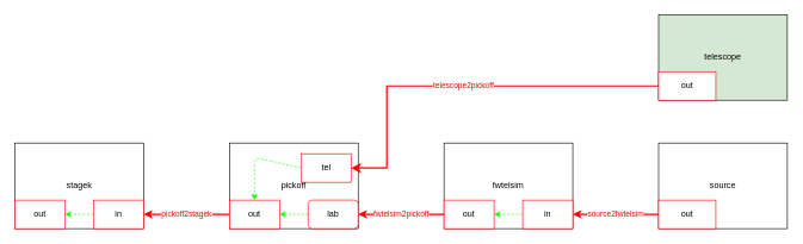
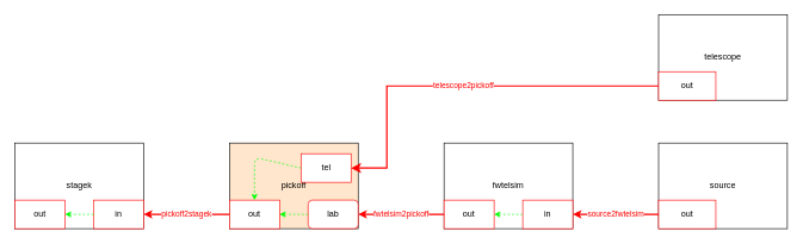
  <mxCell id="0" />
  <mxCell id="1" parent="0" />
  <mxCell id="2" value="" style="group;fontSize=14;" parent="1" vertex="1" connectable="0"><mxGeometry x="920" y="20" width="180" height="120" as="geometry" /></mxCell>
- <mxCell id="3" value="telescope" style="rounded=0;whiteSpace=wrap;html=1;fillColor=#d5e8d4;" parent="2" vertex="1"><mxGeometry width="180" height="120" as="geometry" /></mxCell>
+ <mxCell id="3" value="telescope" style="rounded=0;whiteSpace=wrap;html=1;" parent="2" vertex="1"><mxGeometry width="180" height="120" as="geometry" /></mxCell>
  <mxCell id="4" value="out" style="rounded=0;whiteSpace=wrap;html=1;strokeColor=#FF0000;" parent="2" vertex="1"><mxGeometry y="80" width="80" height="40" as="geometry" /></mxCell>
  <mxCell id="5" value="" style="group" parent="1" vertex="1" connectable="0"><mxGeometry x="920" y="200" width="180" height="120" as="geometry" /></mxCell>
  <mxCell id="6" value="source" style="rounded=0;whiteSpace=wrap;html=1;" parent="5" vertex="1"><mxGeometry width="180" height="120" as="geometry" /></mxCell>
  <mxCell id="7" value="out" style="rounded=0;whiteSpace=wrap;html=1;strokeColor=#FF0000;" parent="5" vertex="1"><mxGeometry y="80" width="80" height="40" as="geometry" /></mxCell>
  <mxCell id="8" value="" style="group" parent="1" vertex="1" connectable="0"><mxGeometry x="620" y="200" width="180" height="120" as="geometry" /></mxCell>
  <mxCell id="9" value="fwtelsim" style="rounded=0;whiteSpace=wrap;html=1;" parent="8" vertex="1"><mxGeometry width="180" height="120" as="geometry" /></mxCell>
  <mxCell id="10" value="in" style="rounded=0;whiteSpace=wrap;html=1;strokeColor=#FF0000;" parent="8" vertex="1"><mxGeometry x="110" y="80" width="70" height="40" as="geometry" /></mxCell>
  <mxCell id="11" value="out" style="rounded=0;whiteSpace=wrap;html=1;strokeColor=#FF0000;" parent="8" vertex="1"><mxGeometry y="80" width="70" height="40" as="geometry" /></mxCell>
  <mxCell id="12" value="" style="endArrow=classic;html=1;exitX=0;exitY=0.5;exitDx=0;exitDy=0;entryX=1;entryY=0.5;entryDx=0;entryDy=0;strokeColor=#00FF00;dashed=1;" parent="8" source="10" target="11" edge="1"><mxGeometry width="50" height="50" relative="1" as="geometry" /></mxCell>
  <mxCell id="13" value="" style="group" parent="1" vertex="1" connectable="0"><mxGeometry x="320" y="200" width="180" height="120" as="geometry" /></mxCell>
- <mxCell id="14" value="pickoff" style="rounded=0;whiteSpace=wrap;html=1;" parent="13" vertex="1"><mxGeometry width="180" height="120" as="geometry" /></mxCell>
+ <mxCell id="14" value="pickoff" style="rounded=0;whiteSpace=wrap;html=1;fillColor=#ffe6cc;" parent="13" vertex="1"><mxGeometry width="180" height="120" as="geometry" /></mxCell>
  <mxCell id="15" value="tel" style="rounded=0;inwhiteSpace=wrap;html=1;strokeColor=#FF0000;" parent="13" vertex="1"><mxGeometry x="100" y="15" width="70" height="40" as="geometry" /></mxCell>
  <mxCell id="16" value="lab" style="whiteSpace=wrap;html=1;strokeColor=#FF0000;rounded=1;" parent="13" vertex="1"><mxGeometry x="110" y="80" width="70" height="40" as="geometry" /></mxCell>
  <mxCell id="17" value="out" style="rounded=0;whiteSpace=wrap;html=1;strokeColor=#FF0000;" parent="13" vertex="1"><mxGeometry y="80" width="70" height="40" as="geometry" /></mxCell>
  <mxCell id="18" value="" style="endArrow=classic;html=1;exitX=0;exitY=0.5;exitDx=0;exitDy=0;entryX=1;entryY=0.5;entryDx=0;entryDy=0;strokeColor=#00FF00;dashed=1;" parent="13" source="16" target="17" edge="1"><mxGeometry width="50" height="50" relative="1" as="geometry" /></mxCell>
  <mxCell id="19" value="" style="endArrow=classic;html=1;dashed=1;strokeColor=#00FF00;exitX=0;exitY=0.5;exitDx=0;exitDy=0;entryX=0.5;entryY=0;entryDx=0;entryDy=0;" edge="1" parent="13" source="15" target="17"><mxGeometry width="50" height="50" relative="1" as="geometry"><Array as="points"><mxPoint x="35" y="20" /></Array></mxGeometry></mxCell>
  <mxCell id="20" value="" style="group" connectable="0" vertex="1" parent="1"><mxGeometry x="20" y="200" width="180" height="120" as="geometry" /></mxCell>
  <mxCell id="21" value="stagek" style="rounded=0;whiteSpace=wrap;html=1;" vertex="1" parent="20"><mxGeometry width="180" height="120" as="geometry" /></mxCell>
  <mxCell id="22" value="in" style="rounded=0;whiteSpace=wrap;html=1;strokeColor=#FF0000;" vertex="1" parent="20"><mxGeometry x="110" y="80" width="70" height="40" as="geometry" /></mxCell>
  <mxCell id="23" value="out" style="rounded=0;whiteSpace=wrap;html=1;strokeColor=#FF0000;" vertex="1" parent="20"><mxGeometry y="80" width="70" height="40" as="geometry" /></mxCell>
  <mxCell id="24" value="" style="endArrow=classic;html=1;dashed=1;strokeColor=#00FF00;exitX=0;exitY=0.5;exitDx=0;exitDy=0;entryX=1;entryY=0.5;entryDx=0;entryDy=0;" edge="1" parent="20" source="22" target="23"><mxGeometry width="50" height="50" relative="1" as="geometry" /></mxCell>
  <mxCell id="25" value="telescope2pickoff" style="edgeStyle=elbowEdgeStyle;elbow=horizontal;endArrow=classic;html=1;curved=0;rounded=0;endSize=8;startSize=8;entryX=1;entryY=0.5;entryDx=0;entryDy=0;exitX=0;exitY=0.5;exitDx=0;exitDy=0;strokeColor=#FF0000;strokeWidth=2;fontColor=#FF0000;" edge="1" parent="1" source="4" target="15"><mxGeometry relative="1" as="geometry"><Array as="points"><mxPoint x="540" y="200" /></Array></mxGeometry></mxCell>
  <mxCell id="26" value="source2fwtelsim" style="endArrow=classic;html=1;exitX=0;exitY=0.5;exitDx=0;exitDy=0;entryX=1;entryY=0.5;entryDx=0;entryDy=0;strokeColor=#FF0000;strokeWidth=2;fontColor=#FF0000;" edge="1" parent="1" source="7" target="10"><mxGeometry relative="1" as="geometry" /></mxCell>
  <mxCell id="27" value="fwtelsim2pickoff" style="endArrow=classic;html=1;exitX=0;exitY=0.5;exitDx=0;exitDy=0;entryX=1;entryY=0.5;entryDx=0;entryDy=0;strokeColor=#FF0000;strokeWidth=2;fontColor=#FF0000;" edge="1" parent="1" source="11" target="16"><mxGeometry relative="1" as="geometry" /></mxCell>
  <mxCell id="28" value="pickoff2stagek" style="endArrow=classic;html=1;exitX=0;exitY=0.5;exitDx=0;exitDy=0;entryX=1;entryY=0.5;entryDx=0;entryDy=0;strokeColor=#FF0000;strokeWidth=2;fontColor=#FF0000;" edge="1" parent="1" source="17" target="22"><mxGeometry relative="1" as="geometry" /></mxCell>
